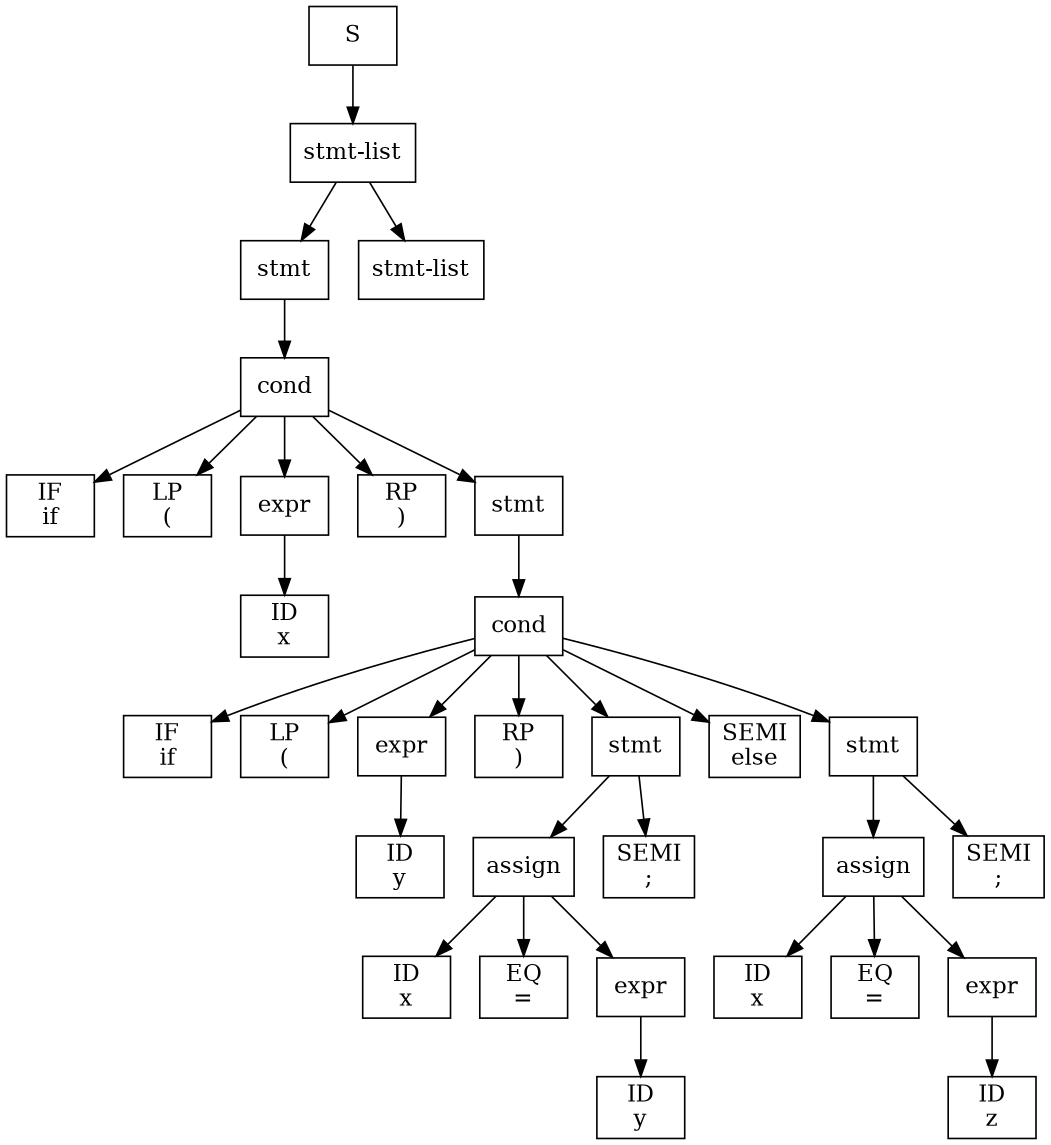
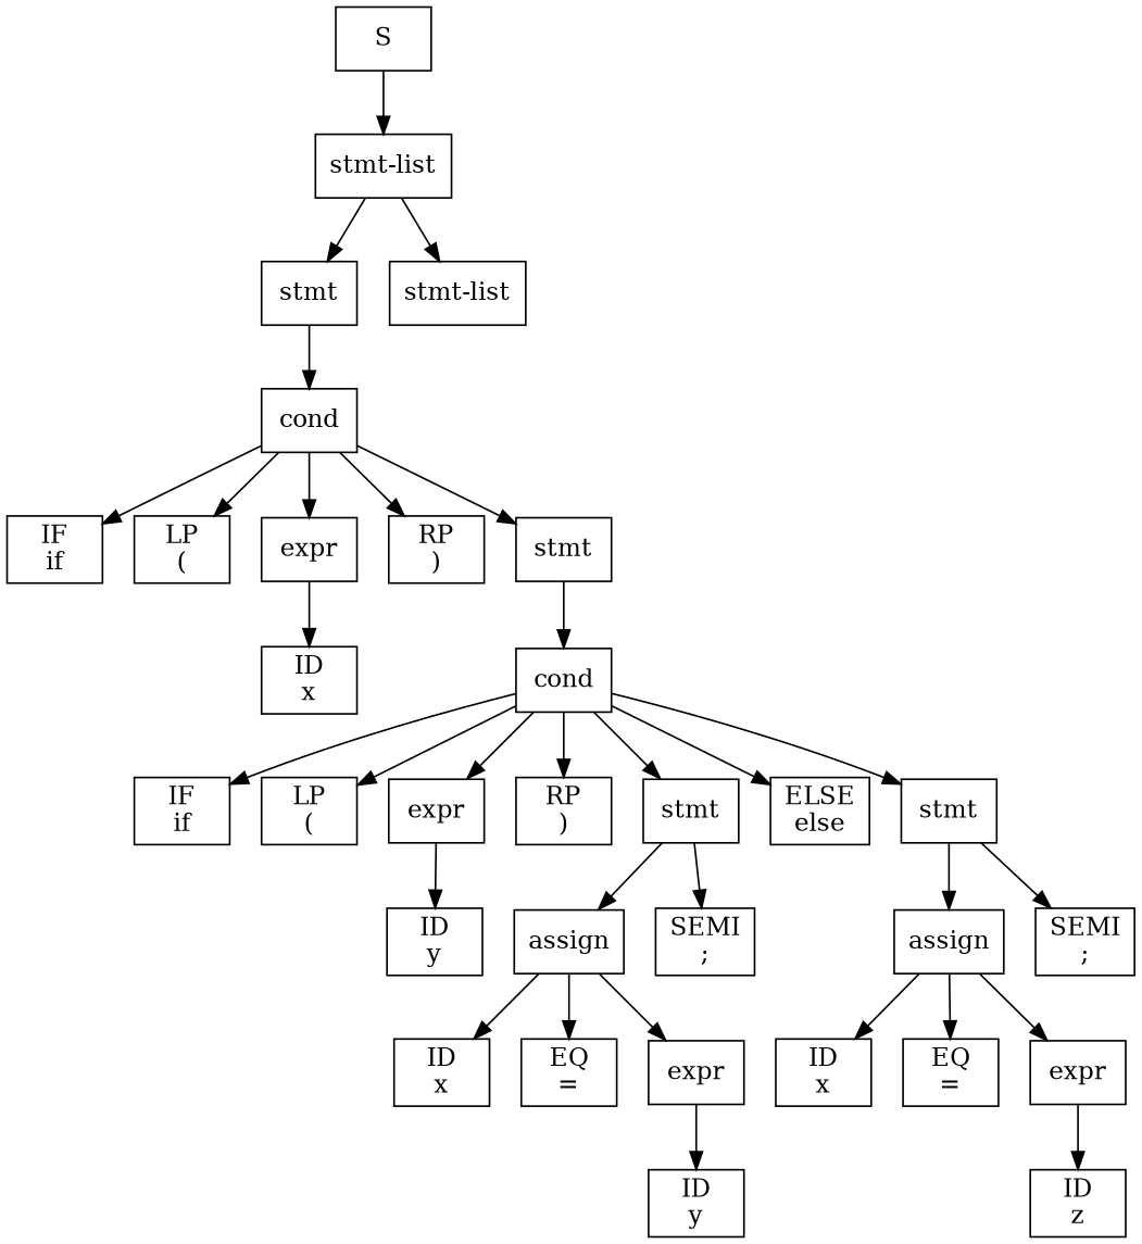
  digraph {
    node [shape=rectangle]
    n1 [label=S]
    n2 [label="stmt-list"]
    n3 [label=stmt]
    n4 [label="stmt-list"]
    n5 [label=cond]
    n6 [label="IF\nif"]
    n7 [label="LP\n("]
    n8 [label=expr]
    n9 [label="RP\n)"]
    n10 [label=stmt]
    n11 [label="ID\nx"]
    n12 [label=cond]
    n13 [label="IF\nif"]
    n14 [label="LP\n("]
    n15 [label=expr]
    n16 [label="RP\n)"]
    n17 [label=stmt]
-   n18 [label="SEMI\nelse"]
+   n18 [label="ELSE\nelse"]
    n19 [label=stmt]
    n20 [label="ID\ny"]
    n21 [label=assign]
    n22 [label="SEMI\n;"]
    n23 [label="ID\nx"]
    n24 [label="EQ\n="]
    n25 [label=expr]
    n26 [label="ID\ny"]
    n27 [label=assign]
    n28 [label="SEMI\n;"]
    n29 [label="ID\nx"]
    n30 [label="EQ\n="]
    n31 [label=expr]
    n32 [label="ID\nz"]
    n1 -> n2
    n2 -> n3
    n2 -> n4
    n3 -> n5
    n5 -> n6
    n5 -> n7
    n5 -> n8
    n5 -> n9
    n5 -> n10
    n8 -> n11
    n10 -> n12
    n12 -> n13
    n12 -> n14
    n12 -> n15
    n12 -> n16
    n12 -> n17
    n12 -> n18
    n12 -> n19
    n15 -> n20
    n17 -> n21
    n17 -> n22
    n19 -> n27
    n19 -> n28
    n21 -> n23
    n21 -> n24
    n21 -> n25
    n25 -> n26
    n27 -> n29
    n27 -> n30
    n27 -> n31
    n31 -> n32
  }
